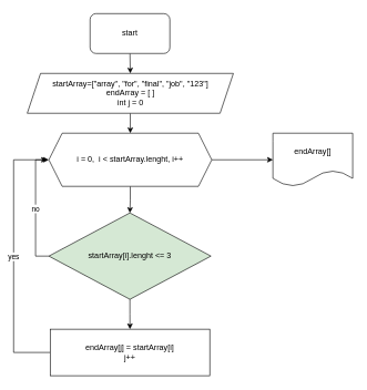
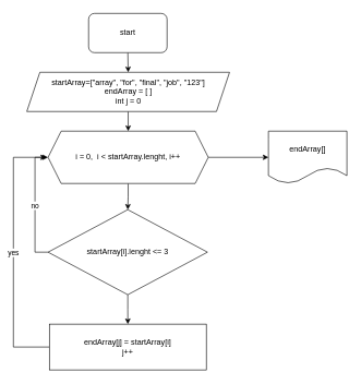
  <mxCell id="0" />
  <mxCell id="1" parent="0" />
  <mxCell id="2" style="edgeStyle=orthogonalEdgeStyle;rounded=0;orthogonalLoop=1;jettySize=auto;html=1;exitX=0.5;exitY=1;exitDx=0;exitDy=0;entryX=0.5;entryY=0;entryDx=0;entryDy=0;" edge="1" parent="1" source="3"><mxGeometry relative="1" as="geometry"><mxPoint x="195.5" y="110" as="targetPoint" /></mxGeometry></mxCell>
  <mxCell id="3" value="start" style="rounded=1;whiteSpace=wrap;html=1;" vertex="1" parent="1"><mxGeometry x="135" y="20" width="120" height="60" as="geometry" /></mxCell>
  <mxCell id="4" style="edgeStyle=orthogonalEdgeStyle;rounded=0;orthogonalLoop=1;jettySize=auto;html=1;exitX=0.5;exitY=1;exitDx=0;exitDy=0;entryX=0.5;entryY=0;entryDx=0;entryDy=0;" edge="1" parent="1" target="7"><mxGeometry relative="1" as="geometry"><mxPoint x="195.5" y="170" as="sourcePoint" /></mxGeometry></mxCell>
  <mxCell id="5" style="edgeStyle=orthogonalEdgeStyle;rounded=0;orthogonalLoop=1;jettySize=auto;html=1;exitX=0.5;exitY=1;exitDx=0;exitDy=0;entryX=0.5;entryY=0;entryDx=0;entryDy=0;" edge="1" parent="1" source="7" target="10"><mxGeometry relative="1" as="geometry" /></mxCell>
  <mxCell id="6" style="edgeStyle=orthogonalEdgeStyle;rounded=0;orthogonalLoop=1;jettySize=auto;html=1;exitX=1;exitY=0.5;exitDx=0;exitDy=0;entryX=0;entryY=0.5;entryDx=0;entryDy=0;" edge="1" parent="1" source="7" target="14"><mxGeometry relative="1" as="geometry" /></mxCell>
  <mxCell id="7" value="i = 0,&amp;nbsp; i &amp;lt; startArray.lenght, i++" style="shape=hexagon;perimeter=hexagonPerimeter2;whiteSpace=wrap;html=1;fixedSize=1;" vertex="1" parent="1"><mxGeometry x="73" y="200" width="245" height="80" as="geometry" /></mxCell>
  <mxCell id="8" style="edgeStyle=orthogonalEdgeStyle;rounded=0;orthogonalLoop=1;jettySize=auto;html=1;exitX=0.5;exitY=1;exitDx=0;exitDy=0;entryX=0.5;entryY=0;entryDx=0;entryDy=0;" edge="1" parent="1" source="10" target="13"><mxGeometry relative="1" as="geometry" /></mxCell>
  <mxCell id="9" value="no" style="edgeStyle=orthogonalEdgeStyle;rounded=0;orthogonalLoop=1;jettySize=auto;html=1;exitX=0;exitY=0.5;exitDx=0;exitDy=0;" edge="1" parent="1" source="10"><mxGeometry relative="1" as="geometry"><mxPoint x="70" y="240" as="targetPoint" /><Array as="points"><mxPoint x="53" y="385" /><mxPoint x="53" y="240" /></Array></mxGeometry></mxCell>
- <mxCell id="10" value="startArray[i].lenght &amp;lt;= 3" style="rhombus;whiteSpace=wrap;html=1;fillColor=#d5e8d4;" vertex="1" parent="1"><mxGeometry x="73" y="320" width="243.75" height="130" as="geometry" /></mxCell>
+ <mxCell id="10" value="startArray[i].lenght &amp;lt;= 3" style="rhombus;whiteSpace=wrap;html=1;" vertex="1" parent="1"><mxGeometry x="73" y="320" width="243.75" height="130" as="geometry" /></mxCell>
  <mxCell id="11" value="startArray=[&quot;array&quot;, &quot;for&quot;, &quot;final&quot;, &quot;job&quot;, &quot;123&quot;]&lt;br&gt;endArray = [ ]&lt;br&gt;int j = 0" style="shape=parallelogram;perimeter=parallelogramPerimeter;whiteSpace=wrap;html=1;fixedSize=1;" vertex="1" parent="1"><mxGeometry x="40.5" y="110" width="310" height="60" as="geometry" /></mxCell>
  <mxCell id="12" value="yes" style="edgeStyle=orthogonalEdgeStyle;rounded=0;orthogonalLoop=1;jettySize=auto;html=1;exitX=0;exitY=0.5;exitDx=0;exitDy=0;entryX=0;entryY=0.5;entryDx=0;entryDy=0;" edge="1" parent="1" source="13" target="7"><mxGeometry relative="1" as="geometry"><Array as="points"><mxPoint x="20" y="530" /><mxPoint x="20" y="240" /></Array></mxGeometry></mxCell>
  <mxCell id="13" value="endArray[j] = startArray[i]&lt;br&gt;j++" style="rounded=0;whiteSpace=wrap;html=1;" vertex="1" parent="1"><mxGeometry x="75" y="495" width="240" height="70" as="geometry" /></mxCell>
  <mxCell id="14" value="endArray[]" style="shape=document;whiteSpace=wrap;html=1;boundedLbl=1;" vertex="1" parent="1"><mxGeometry x="410" y="200" width="120" height="80" as="geometry" /></mxCell>
